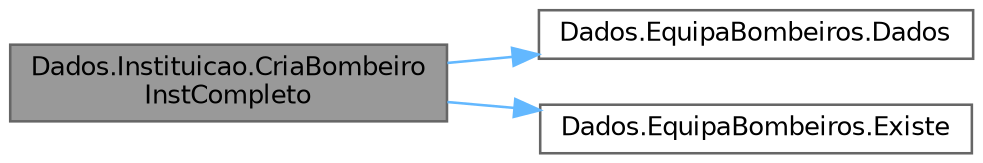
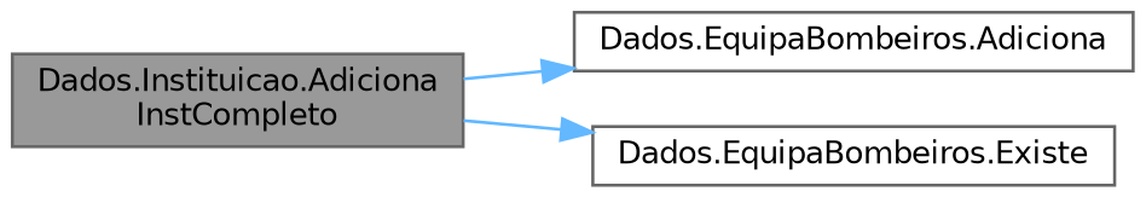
  digraph {
    rankdir=LR
    node [color=grey40 fillcolor=white fontname=Helvetica fontsize=10 shape=box style=filled]
    edge [color=steelblue1 fontname=Helvetica fontsize=10 labelfontname=Helvetica labelfontsize=10 style=solid]
-   n1 [color=gray40 fillcolor=grey60 fontcolor=black height=0.2 label="Dados.Instituicao.CriaBombeiro\lInstCompleto" width=0.4]
-   n2 [height=0.2 label="Dados.EquipaBombeiros.Dados" width=0.4]
+   n1 [color=gray40 fillcolor=grey60 fontcolor=black height=0.2 label="Dados.Instituicao.Adiciona\lInstCompleto" width=0.4]
+   n2 [height=0.2 label="Dados.EquipaBombeiros.Adiciona" width=0.4]
    n3 [height=0.2 label="Dados.EquipaBombeiros.Existe" width=0.4]
    n1 -> n2
    n1 -> n3
  }
